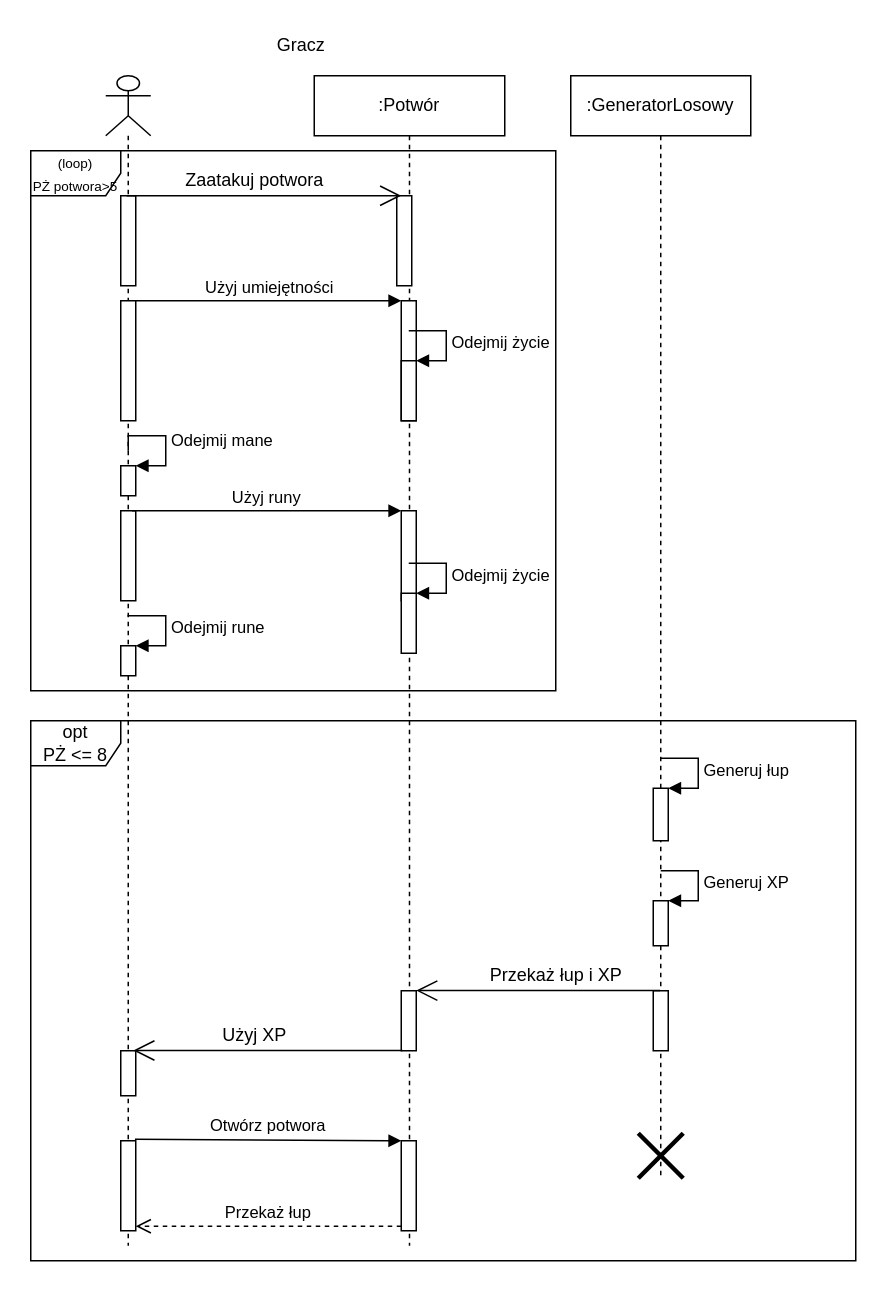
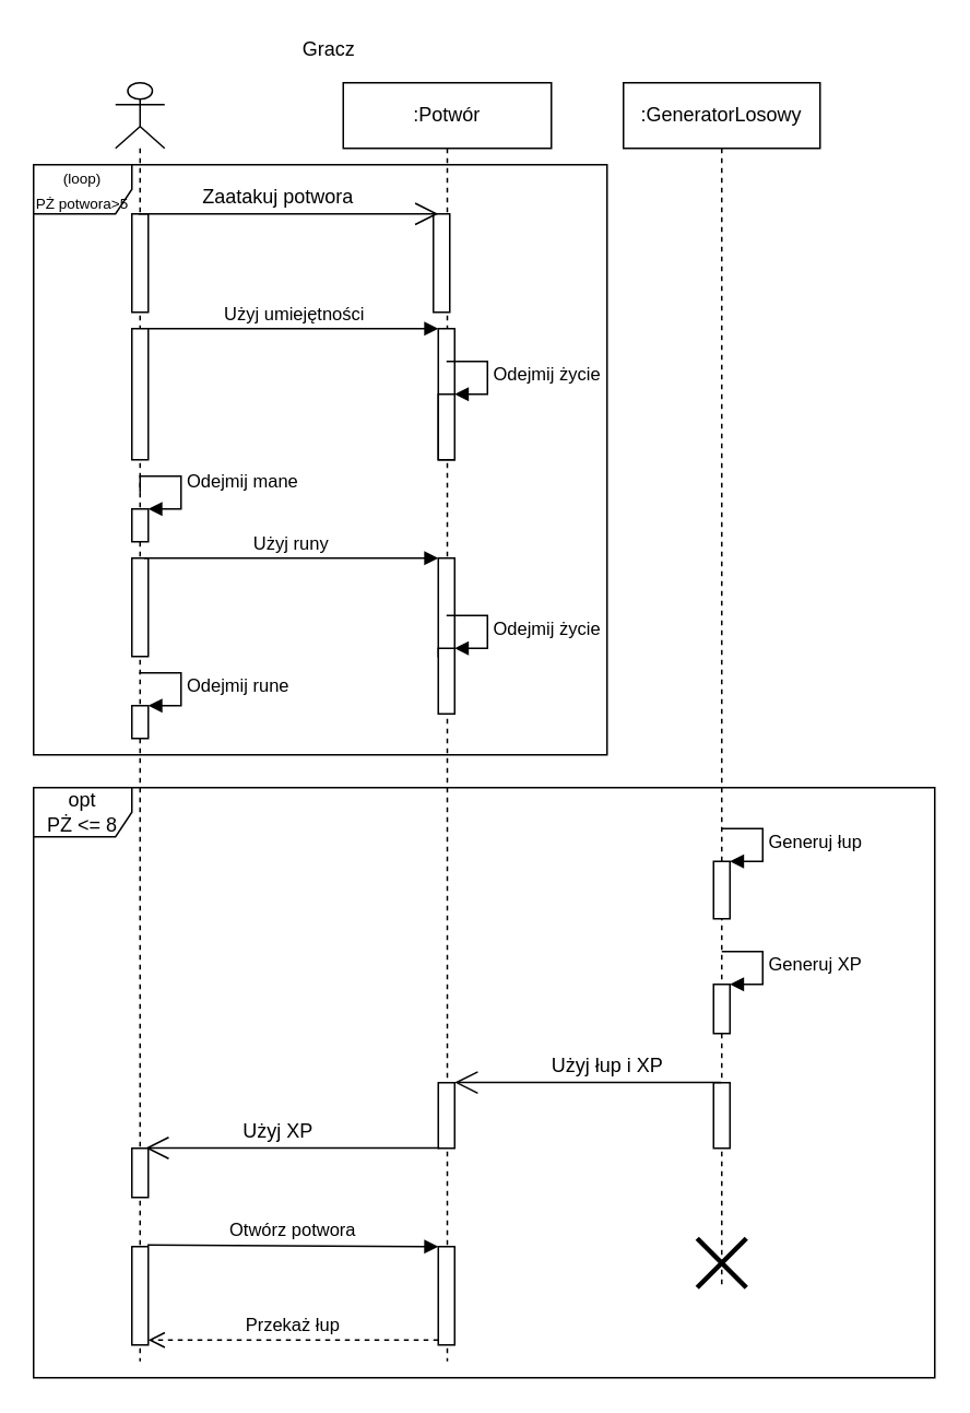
  <mxCell id="0" />
  <mxCell id="1" parent="0" />
  <mxCell id="2" value="" style="shape=umlLifeline;participant=umlActor;perimeter=lifelinePerimeter;whiteSpace=wrap;html=1;container=1;collapsible=0;recursiveResize=0;verticalAlign=top;spacingTop=36;labelBackgroundColor=#ffffff;outlineConnect=0;" vertex="1" parent="1"><mxGeometry x="70" y="50" width="30" height="780" as="geometry" /></mxCell>
  <mxCell id="3" value="" style="html=1;points=[];perimeter=orthogonalPerimeter;" vertex="1" parent="2"><mxGeometry x="10" y="80" width="10" height="60" as="geometry" /></mxCell>
  <mxCell id="4" value="" style="html=1;points=[];perimeter=orthogonalPerimeter;" vertex="1" parent="2"><mxGeometry x="10" y="260" width="10" height="20" as="geometry" /></mxCell>
  <mxCell id="5" value="Odejmij mane" style="edgeStyle=orthogonalEdgeStyle;html=1;align=left;spacingLeft=2;endArrow=block;rounded=0;entryX=1;entryY=0;" edge="1" target="4" parent="2"><mxGeometry relative="1" as="geometry"><mxPoint x="15" y="250" as="sourcePoint" /><Array as="points"><mxPoint x="15" y="240" /><mxPoint x="40" y="240" /><mxPoint x="40" y="260" /></Array></mxGeometry></mxCell>
  <mxCell id="6" value="" style="html=1;points=[];perimeter=orthogonalPerimeter;" vertex="1" parent="2"><mxGeometry x="10" y="380" width="10" height="20" as="geometry" /></mxCell>
  <mxCell id="7" value="Odejmij rune" style="edgeStyle=orthogonalEdgeStyle;html=1;align=left;spacingLeft=2;endArrow=block;rounded=0;" edge="1" parent="2" source="2"><mxGeometry relative="1" as="geometry"><mxPoint x="15" y="380" as="sourcePoint" /><Array as="points"><mxPoint x="40" y="360" /><mxPoint x="40" y="380" /></Array><mxPoint x="20" y="380" as="targetPoint" /></mxGeometry></mxCell>
  <mxCell id="8" value="" style="html=1;points=[];perimeter=orthogonalPerimeter;" vertex="1" parent="2"><mxGeometry x="10" y="150" width="10" height="80" as="geometry" /></mxCell>
  <mxCell id="9" value="" style="html=1;points=[];perimeter=orthogonalPerimeter;" vertex="1" parent="2"><mxGeometry x="10" y="290" width="10" height="60" as="geometry" /></mxCell>
  <mxCell id="10" value="" style="html=1;points=[];perimeter=orthogonalPerimeter;" vertex="1" parent="2"><mxGeometry x="10" y="650" width="10" height="30" as="geometry" /></mxCell>
  <mxCell id="11" value="" style="html=1;points=[];perimeter=orthogonalPerimeter;" vertex="1" parent="2"><mxGeometry x="10" y="710" width="10" height="60" as="geometry" /></mxCell>
  <mxCell id="12" value="Gracz" style="text;html=1;align=center;verticalAlign=middle;resizable=0;points=[];autosize=1;" vertex="1" parent="1"><mxGeometry x="175" y="20" width="50" height="20" as="geometry" /></mxCell>
  <mxCell id="13" value=":Potwór" style="shape=umlLifeline;perimeter=lifelinePerimeter;whiteSpace=wrap;html=1;container=1;collapsible=0;recursiveResize=0;outlineConnect=0;" vertex="1" parent="1"><mxGeometry x="209" y="50" width="127" height="780" as="geometry" /></mxCell>
  <mxCell id="14" value="" style="html=1;points=[];perimeter=orthogonalPerimeter;" vertex="1" parent="13"><mxGeometry x="55" y="80" width="10" height="60" as="geometry" /></mxCell>
  <mxCell id="15" value="" style="html=1;points=[];perimeter=orthogonalPerimeter;" vertex="1" parent="13"><mxGeometry x="58" y="150" width="10" height="80" as="geometry" /></mxCell>
  <mxCell id="16" value="" style="html=1;points=[];perimeter=orthogonalPerimeter;" vertex="1" parent="13"><mxGeometry x="58" y="190" width="10" height="40" as="geometry" /></mxCell>
  <mxCell id="17" value="Odejmij życie" style="edgeStyle=orthogonalEdgeStyle;html=1;align=left;spacingLeft=2;endArrow=block;rounded=0;entryX=1;entryY=0;" edge="1" target="16" parent="13"><mxGeometry relative="1" as="geometry"><mxPoint x="63" y="170" as="sourcePoint" /><Array as="points"><mxPoint x="88" y="170" /></Array></mxGeometry></mxCell>
  <mxCell id="18" value="" style="html=1;points=[];perimeter=orthogonalPerimeter;" vertex="1" parent="13"><mxGeometry x="58" y="290" width="10" height="60" as="geometry" /></mxCell>
  <mxCell id="19" value="" style="html=1;points=[];perimeter=orthogonalPerimeter;" vertex="1" parent="13"><mxGeometry x="58" y="345" width="10" height="40" as="geometry" /></mxCell>
  <mxCell id="20" value="Odejmij życie" style="edgeStyle=orthogonalEdgeStyle;html=1;align=left;spacingLeft=2;endArrow=block;rounded=0;entryX=1;entryY=0;" edge="1" target="19" parent="13"><mxGeometry relative="1" as="geometry"><mxPoint x="63" y="325" as="sourcePoint" /><Array as="points"><mxPoint x="88" y="325" /></Array></mxGeometry></mxCell>
  <mxCell id="21" value="" style="html=1;points=[];perimeter=orthogonalPerimeter;" vertex="1" parent="13"><mxGeometry x="58" y="610" width="10" height="40" as="geometry" /></mxCell>
  <mxCell id="22" value="" style="html=1;points=[];perimeter=orthogonalPerimeter;" vertex="1" parent="13"><mxGeometry x="58" y="710" width="10" height="60" as="geometry" /></mxCell>
  <mxCell id="23" value=":GeneratorLosowy" style="shape=umlLifeline;perimeter=lifelinePerimeter;whiteSpace=wrap;html=1;container=1;collapsible=0;recursiveResize=0;outlineConnect=0;" vertex="1" parent="1"><mxGeometry x="380" y="50" width="120" height="735" as="geometry" /></mxCell>
  <mxCell id="24" value="" style="html=1;points=[];perimeter=orthogonalPerimeter;" vertex="1" parent="23"><mxGeometry x="55" y="475" width="10" height="35" as="geometry" /></mxCell>
  <mxCell id="25" value="Generuj łup" style="edgeStyle=orthogonalEdgeStyle;html=1;align=left;spacingLeft=2;endArrow=block;rounded=0;entryX=1;entryY=0;" edge="1" target="24" parent="23"><mxGeometry relative="1" as="geometry"><mxPoint x="60" y="455" as="sourcePoint" /><Array as="points"><mxPoint x="85" y="455" /></Array></mxGeometry></mxCell>
  <mxCell id="26" value="" style="html=1;points=[];perimeter=orthogonalPerimeter;" vertex="1" parent="23"><mxGeometry x="55" y="550" width="10" height="30" as="geometry" /></mxCell>
  <mxCell id="27" value="Generuj XP" style="edgeStyle=orthogonalEdgeStyle;html=1;align=left;spacingLeft=2;endArrow=block;rounded=0;entryX=1;entryY=0;" edge="1" target="26" parent="23"><mxGeometry relative="1" as="geometry"><mxPoint x="60" y="530" as="sourcePoint" /><Array as="points"><mxPoint x="85" y="530" /></Array></mxGeometry></mxCell>
  <mxCell id="28" value="" style="html=1;points=[];perimeter=orthogonalPerimeter;" vertex="1" parent="23"><mxGeometry x="55" y="610" width="10" height="40" as="geometry" /></mxCell>
  <mxCell id="29" value="" style="shape=umlDestroy;whiteSpace=wrap;html=1;strokeWidth=3;" vertex="1" parent="23"><mxGeometry x="45" y="705" width="30" height="30" as="geometry" /></mxCell>
  <mxCell id="30" value="" style="endArrow=open;endFill=1;endSize=12;html=1;entryX=0.3;entryY=0;entryDx=0;entryDy=0;entryPerimeter=0;" edge="1" parent="1" target="14"><mxGeometry width="160" relative="1" as="geometry"><mxPoint x="84" y="130" as="sourcePoint" /><mxPoint x="260" y="240" as="targetPoint" /><Array as="points" /></mxGeometry></mxCell>
  <mxCell id="31" value="Zaatakuj potwora" style="text;html=1;align=center;verticalAlign=middle;resizable=0;points=[];autosize=1;" vertex="1" parent="1"><mxGeometry x="114" y="110" width="110" height="20" as="geometry" /></mxCell>
  <mxCell id="32" value="Użyj umiejętności" style="html=1;verticalAlign=bottom;endArrow=block;entryX=0;entryY=0;" edge="1" target="15" parent="1" source="8"><mxGeometry relative="1" as="geometry"><mxPoint x="185" y="220" as="sourcePoint" /></mxGeometry></mxCell>
  <mxCell id="33" value="Użyj runy" style="html=1;verticalAlign=bottom;endArrow=block;entryX=0;entryY=0;exitX=0.745;exitY=-0.001;exitDx=0;exitDy=0;exitPerimeter=0;" edge="1" target="18" parent="1" source="9"><mxGeometry relative="1" as="geometry"><mxPoint x="185" y="330" as="sourcePoint" /></mxGeometry></mxCell>
  <mxCell id="34" value="&lt;font style=&quot;font-size: 9px&quot;&gt;(loop)&lt;br&gt;PŻ potwora&amp;gt;5&lt;/font&gt;" style="shape=umlFrame;whiteSpace=wrap;html=1;" vertex="1" parent="1"><mxGeometry x="20" y="100" width="350" height="360" as="geometry" /></mxCell>
  <mxCell id="35" value="" style="endArrow=open;endFill=1;endSize=12;html=1;entryX=0.997;entryY=-0.003;entryDx=0;entryDy=0;entryPerimeter=0;" edge="1" parent="1" source="23" target="21"><mxGeometry width="160" relative="1" as="geometry"><mxPoint x="180" y="680" as="sourcePoint" /><mxPoint x="280" y="660" as="targetPoint" /></mxGeometry></mxCell>
  <mxCell id="36" value="opt&lt;br&gt;PŻ &amp;lt;= 8" style="shape=umlFrame;whiteSpace=wrap;html=1;" vertex="1" parent="1"><mxGeometry x="20" y="480" width="550" height="360" as="geometry" /></mxCell>
- <mxCell id="37" value="Przekaż łup i XP" style="text;html=1;align=center;verticalAlign=middle;resizable=0;points=[];autosize=1;" vertex="1" parent="1"><mxGeometry x="320" y="640" width="100" height="20" as="geometry" /></mxCell>
+ <mxCell id="37" value="Użyj łup i XP" style="text;html=1;align=center;verticalAlign=middle;resizable=0;points=[];autosize=1;" vertex="1" parent="1"><mxGeometry x="320" y="640" width="100" height="20" as="geometry" /></mxCell>
  <mxCell id="38" value="" style="endArrow=open;endFill=1;endSize=12;html=1;exitX=0.081;exitY=0.995;exitDx=0;exitDy=0;exitPerimeter=0;entryX=0.835;entryY=-0.006;entryDx=0;entryDy=0;entryPerimeter=0;" edge="1" parent="1" source="21" target="10"><mxGeometry width="160" relative="1" as="geometry"><mxPoint x="150" y="750" as="sourcePoint" /><mxPoint x="100" y="699" as="targetPoint" /></mxGeometry></mxCell>
  <mxCell id="39" value="Użyj XP" style="text;html=1;align=center;verticalAlign=middle;resizable=0;points=[];autosize=1;" vertex="1" parent="1"><mxGeometry x="129" y="680" width="80" height="20" as="geometry" /></mxCell>
  <mxCell id="40" value="Otwórz potwora" style="html=1;verticalAlign=bottom;endArrow=block;entryX=0;entryY=0;exitX=0.948;exitY=-0.017;exitDx=0;exitDy=0;exitPerimeter=0;" edge="1" target="22" parent="1" source="11"><mxGeometry relative="1" as="geometry"><mxPoint x="198" y="760" as="sourcePoint" /></mxGeometry></mxCell>
  <mxCell id="41" value="Przekaż łup" style="html=1;verticalAlign=bottom;endArrow=open;dashed=1;endSize=8;exitX=0;exitY=0.95;" edge="1" source="22" parent="1"><mxGeometry relative="1" as="geometry"><mxPoint x="90" y="817" as="targetPoint" /></mxGeometry></mxCell>
